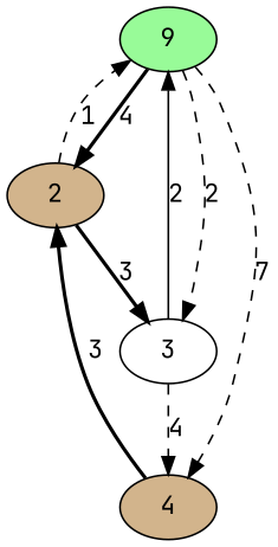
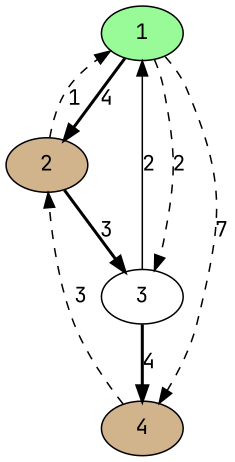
  digraph {
    fontname="JetBrains Mono"
    rankdir=TB
    node [fillcolor=tan fontname="JetBrains Mono" style=filled]
    edge [fontname="JetBrains Mono" style=bold]
-   1 [fillcolor=palegreen label=9]
+   1 [fillcolor=palegreen]
    2
    3 [fillcolor=white]
    4
    1 -> 2 [label=4]
    1 -> 3 [label=2 style=dashed]
    1 -> 4 [label=7 style=dashed]
    2 -> 1 [label=1 style=dashed]
    2 -> 3 [label=3]
    3 -> 1 [label=2 style=solid]
-   3 -> 4 [label=4 style=dashed]
-   4 -> 2 [label=3]
+   3 -> 4 [label=4]
+   4 -> 2 [label=3 style=dashed]
  }
